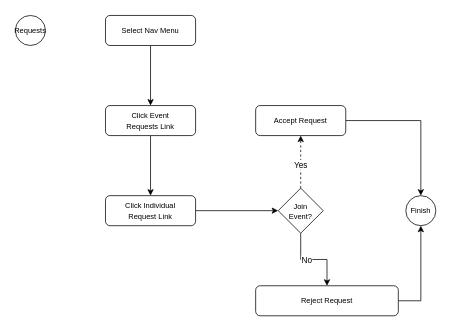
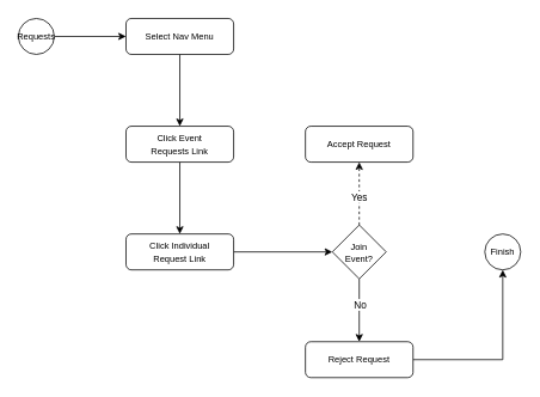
  <mxCell id="0" />
  <mxCell id="1" parent="0" />
+ <mxCell id="2" value="" style="edgeStyle=orthogonalEdgeStyle;rounded=0;orthogonalLoop=1;jettySize=auto;html=1;" edge="1" parent="1" source="3" target="6"><mxGeometry relative="1" as="geometry" /></mxCell>
  <mxCell id="3" value="&lt;p style=&quot;line-height: 90%;&quot;&gt;&lt;font style=&quot;font-size: 10px;&quot;&gt;Requests&lt;/font&gt;&lt;/p&gt;" style="ellipse;whiteSpace=wrap;html=1;aspect=fixed;" vertex="1" parent="1"><mxGeometry x="20" y="20" width="40" height="40" as="geometry" /></mxCell>
  <mxCell id="4" value="&lt;font style=&quot;font-size: 10px;&quot;&gt;Finish&lt;/font&gt;" style="ellipse;whiteSpace=wrap;html=1;aspect=fixed;fontSize=7;" vertex="1" parent="1"><mxGeometry x="540" y="260" width="40" height="40" as="geometry" /></mxCell>
  <mxCell id="5" value="" style="edgeStyle=orthogonalEdgeStyle;rounded=0;orthogonalLoop=1;jettySize=auto;html=1;" edge="1" parent="1" source="6" target="8"><mxGeometry relative="1" as="geometry" /></mxCell>
  <mxCell id="6" value="&lt;font style=&quot;font-size: 10px;&quot;&gt;Select Nav Menu&lt;/font&gt;" style="rounded=1;whiteSpace=wrap;html=1;" vertex="1" parent="1"><mxGeometry x="140" y="20" width="120" height="40" as="geometry" /></mxCell>
  <mxCell id="7" value="" style="edgeStyle=orthogonalEdgeStyle;rounded=0;orthogonalLoop=1;jettySize=auto;html=1;" edge="1" parent="1" source="8" target="10"><mxGeometry relative="1" as="geometry" /></mxCell>
  <mxCell id="8" value="&lt;font style=&quot;font-size: 10px;&quot;&gt;Click Event&lt;br&gt;Requests Link&lt;/font&gt;" style="rounded=1;whiteSpace=wrap;html=1;" vertex="1" parent="1"><mxGeometry x="140" y="140" width="120" height="40" as="geometry" /></mxCell>
  <mxCell id="9" value="" style="edgeStyle=orthogonalEdgeStyle;rounded=0;orthogonalLoop=1;jettySize=auto;html=1;" edge="1" parent="1" source="10" target="15"><mxGeometry relative="1" as="geometry" /></mxCell>
  <mxCell id="10" value="&lt;font style=&quot;font-size: 10px;&quot;&gt;Click Individual&lt;br&gt;Request Link&lt;/font&gt;" style="rounded=1;whiteSpace=wrap;html=1;" vertex="1" parent="1"><mxGeometry x="140" y="260" width="120" height="40" as="geometry" /></mxCell>
  <mxCell id="11" value="" style="edgeStyle=orthogonalEdgeStyle;rounded=0;orthogonalLoop=1;jettySize=auto;html=1;dashed=1;" edge="1" parent="1" source="15" target="17"><mxGeometry relative="1" as="geometry" /></mxCell>
  <mxCell id="12" value="Yes" style="edgeLabel;html=1;align=center;verticalAlign=middle;resizable=0;points=[];" vertex="1" connectable="0" parent="11"><mxGeometry x="-0.088" y="1" relative="1" as="geometry"><mxPoint as="offset" /></mxGeometry></mxCell>
  <mxCell id="13" value="" style="edgeStyle=orthogonalEdgeStyle;rounded=0;orthogonalLoop=1;jettySize=auto;html=1;" edge="1" parent="1" source="15" target="19"><mxGeometry relative="1" as="geometry" /></mxCell>
  <mxCell id="14" value="No" style="edgeLabel;html=1;align=center;verticalAlign=middle;resizable=0;points=[];" vertex="1" connectable="0" parent="13"><mxGeometry x="-0.198" relative="1" as="geometry"><mxPoint as="offset" /></mxGeometry></mxCell>
  <mxCell id="15" value="&lt;p style=&quot;line-height: 100%;&quot;&gt;&lt;font style=&quot;font-size: 10px;&quot;&gt;Join &lt;br&gt;Event?&lt;/font&gt;&lt;/p&gt;" style="rhombus;whiteSpace=wrap;html=1;" vertex="1" parent="1"><mxGeometry x="370" y="250" width="60" height="60" as="geometry" /></mxCell>
- <mxCell id="16" style="edgeStyle=orthogonalEdgeStyle;rounded=0;orthogonalLoop=1;jettySize=auto;html=1;exitX=1;exitY=0.5;exitDx=0;exitDy=0;entryX=0.5;entryY=0;entryDx=0;entryDy=0;" edge="1" parent="1" source="17" target="4"><mxGeometry relative="1" as="geometry" /></mxCell>
  <mxCell id="17" value="&lt;font style=&quot;font-size: 10px;&quot;&gt;Accept Request&lt;/font&gt;" style="rounded=1;whiteSpace=wrap;html=1;" vertex="1" parent="1"><mxGeometry x="340" y="140" width="120" height="40" as="geometry" /></mxCell>
  <mxCell id="18" style="edgeStyle=orthogonalEdgeStyle;rounded=0;orthogonalLoop=1;jettySize=auto;html=1;exitX=1;exitY=0.5;exitDx=0;exitDy=0;entryX=0.5;entryY=1;entryDx=0;entryDy=0;" edge="1" parent="1" source="19" target="4"><mxGeometry relative="1" as="geometry" /></mxCell>
- <mxCell id="19" value="&lt;font style=&quot;font-size: 10px;&quot;&gt;Reject Request&lt;/font&gt;" style="rounded=1;whiteSpace=wrap;html=1;" vertex="1" parent="1"><mxGeometry x="340" y="380" width="190" height="40" as="geometry" /></mxCell>
+ <mxCell id="19" value="&lt;font style=&quot;font-size: 10px;&quot;&gt;Reject Request&lt;/font&gt;" style="rounded=1;whiteSpace=wrap;html=1;" vertex="1" parent="1"><mxGeometry x="340" y="380" width="120" height="40" as="geometry" /></mxCell>
